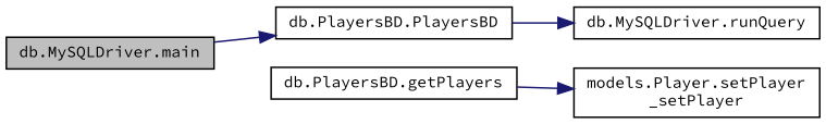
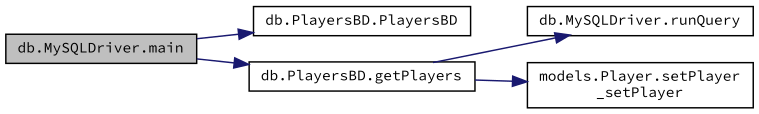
  digraph {
    fontname="Source Code Pro"
    rankdir=LR
    node [color=black fontname="Source Code Pro" fontsize=10 shape=record]
    edge [color=midnightblue fontname="Source Code Pro" fontsize=10 labelfontname=FreeSans labelfontsize=10 style=solid]
    n1 [fillcolor=grey75 fontcolor=black height=0.2 label="db.MySQLDriver.main" style=filled width=0.4]
    n2 [height=0.2 label="db.PlayersBD.PlayersBD" width=0.4]
    n3 [height=0.2 label="db.PlayersBD.getPlayers" width=0.4]
    n4 [height=0.2 label="db.MySQLDriver.runQuery" width=0.4]
    n5 [height=0.2 label="models.Player.setPlayer\l_setPlayer" width=0.4]
    n1 -> n2
-   n2 -> n4
+   n1 -> n3
+   n3 -> n4
    n3 -> n5
  }
